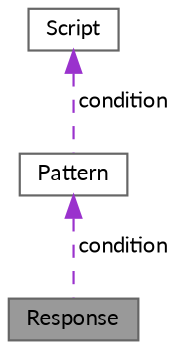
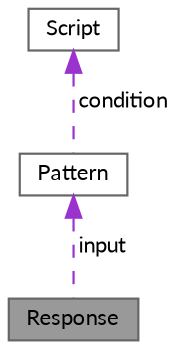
  digraph {
    fontname=Lato
    node [color=gray40 fillcolor=white fontname=Lato fontsize=10 shape=box style=filled]
    edge [color=darkorchid3 dir=back fontname=Lato fontsize=10 labelfontname=Helvetica labelfontsize=10 style=dashed]
    n1 [fillcolor=grey60 fontcolor=black height=0.2 label=Response width=0.4]
    n2 [height=0.2 label=Pattern width=0.4]
    n3 [height=0.2 label=Script width=0.4]
-   n2 -> n1 [label=" condition"]
+   n2 -> n1 [label=" input"]
    n3 -> n2 [label=" condition"]
  }
